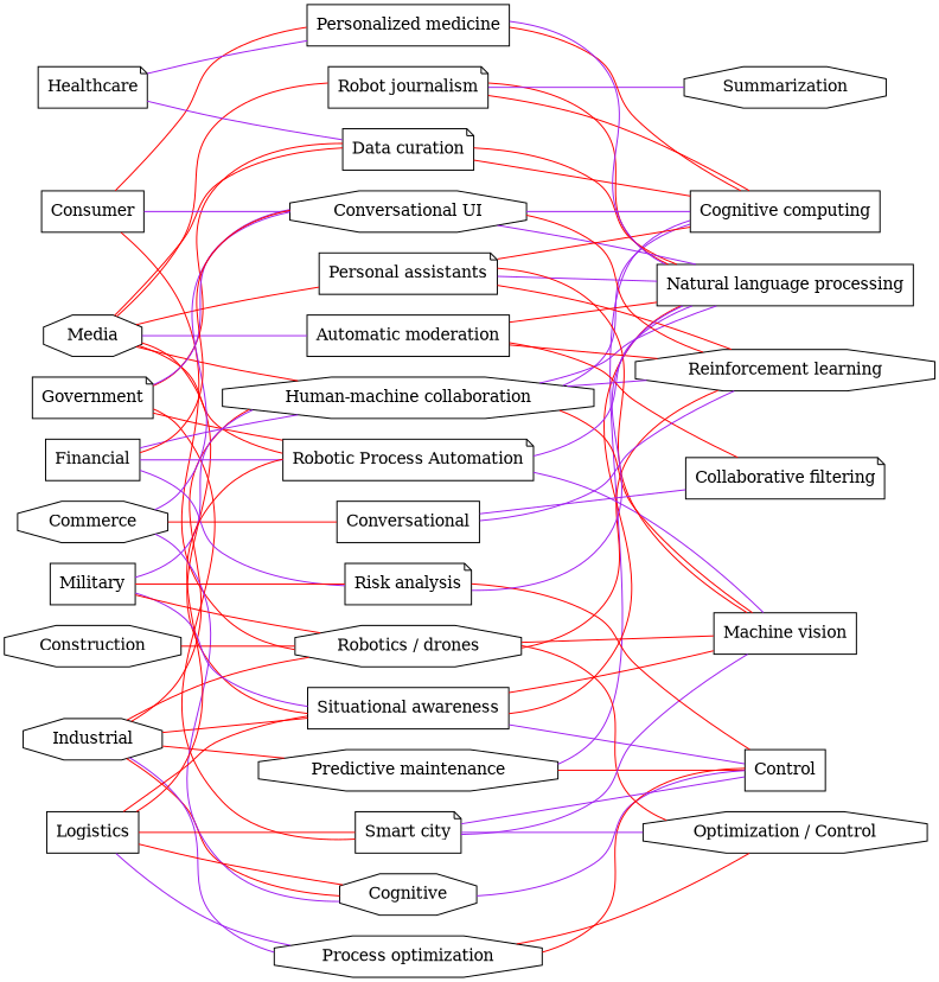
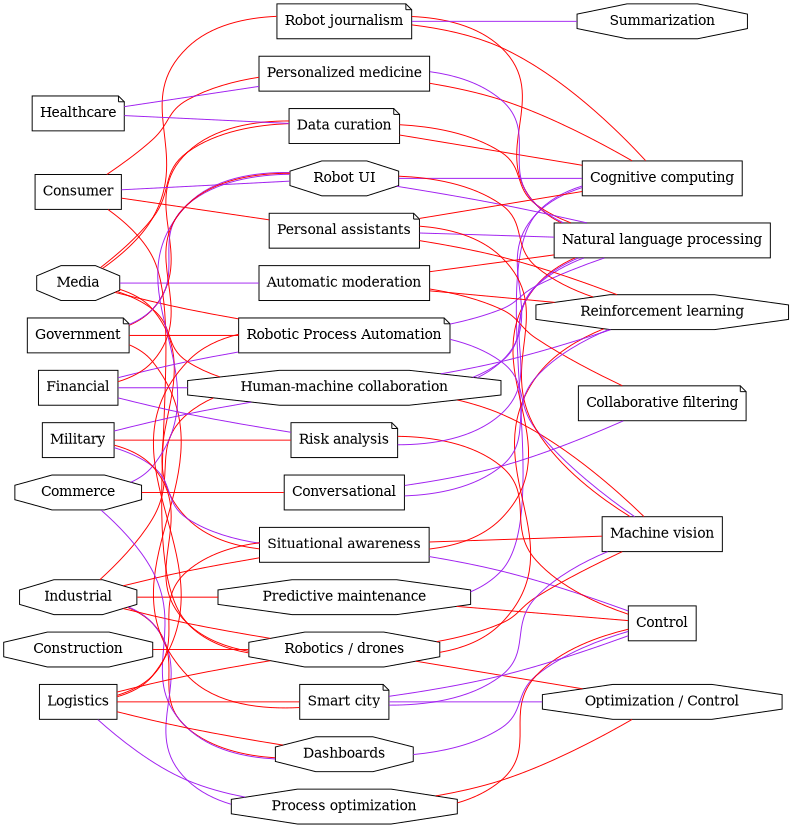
  graph {
    rankdir=LR
    node [shape=octagon]
    edge [color=red]
    n1 [label=Industrial]
    n2 [label="Predictive maintenance"]
    n3 [label="Situational awareness" shape=box]
-   n4 [label=Cognitive]
+   n4 [label=Dashboards]
    n5 [label="Process optimization"]
    n6 [label="Robotics / drones"]
    n7 [label="Human-machine collaboration"]
    n8 [label="Cognitive computing" shape=box]
    n9 [label=Control shape=box]
    n10 [label="Natural language processing" shape=box]
    n11 [label="Machine vision" shape=box]
    n12 [label="Optimization / Control"]
    n13 [label="Reinforcement learning"]
    n14 [label=Media]
    n15 [label="Robot journalism" shape=note]
    n16 [label="Data curation" shape=note]
    n17 [label="Robotic Process Automation" shape=note]
    n18 [label="Automatic moderation" shape=box]
    n19 [label=Summarization]
    n20 [label="Collaborative filtering" shape=note]
    n21 [label=Government shape=note]
-   n22 [label="Conversational UI"]
+   n22 [label="Robot UI"]
    n23 [label="Smart city" shape=note]
    n24 [label=Consumer shape=box]
    n25 [label="Personal assistants" shape=note]
    n26 [label="Personalized medicine" shape=box]
    n27 [label=Commerce]
    n28 [label=Conversational shape=box]
    n29 [label=Financial shape=box]
    n30 [label="Risk analysis" shape=note]
    n31 [label=Construction]
    n32 [label=Military shape=box]
    n33 [label=Logistics shape=box]
    n34 [label=Healthcare shape=note]
    n1 -- n2
    n1 -- n3
    n1 -- n4
    n1 -- n5 [color=purple]
    n1 -- n6
    n1 -- n7
    n2 -- n8 [color=purple]
    n2 -- n9
    n3 -- n9 [color=purple]
    n3 -- n10
    n3 -- n11
    n4 -- n9 [color=purple]
    n5 -- n9
    n5 -- n12
    n6 -- n11
    n6 -- n12
    n6 -- n13
    n7 -- n8 [color=purple]
    n7 -- n10 [color=purple]
    n7 -- n11
    n7 -- n13 [color=purple]
    n14 -- n3
    n14 -- n7
    n14 -- n15
    n14 -- n16
    n14 -- n17
    n14 -- n18 [color=purple]
    n15 -- n8
    n15 -- n10
    n15 -- n19 [color=purple]
    n16 -- n8
    n16 -- n10
    n17 -- n10 [color=purple]
    n17 -- n11 [color=purple]
    n18 -- n10
    n18 -- n13
    n18 -- n20
    n21 -- n16
    n21 -- n17
    n21 -- n22 [color=purple]
    n21 -- n23
    n22 -- n8 [color=purple]
    n22 -- n10 [color=purple]
    n22 -- n13
    n23 -- n9 [color=purple]
    n23 -- n11 [color=purple]
    n23 -- n12 [color=purple]
    n24 -- n6
    n24 -- n22 [color=purple]
-   n14 -- n25
+   n24 -- n25
    n24 -- n26
    n25 -- n8
    n25 -- n10 [color=purple]
    n25 -- n11
    n25 -- n13
    n26 -- n8
    n26 -- n10 [color=purple]
    n27 -- n4 [color=purple]
    n27 -- n22 [color=purple]
    n27 -- n28
    n28 -- n13 [color=purple]
    n28 -- n20 [color=purple]
    n29 -- n7 [color=purple]
    n29 -- n17 [color=purple]
    n29 -- n22
    n29 -- n30 [color=purple]
    n30 -- n9
    n30 -- n10 [color=purple]
    n31 -- n6
    n32 -- n3 [color=purple]
    n32 -- n6
    n32 -- n7 [color=purple]
    n32 -- n30
    n33 -- n3
    n33 -- n4
    n33 -- n5 [color=purple]
+   n33 -- n6
    n33 -- n17
    n33 -- n23
    n34 -- n16 [color=purple]
    n34 -- n26 [color=purple]
  }
